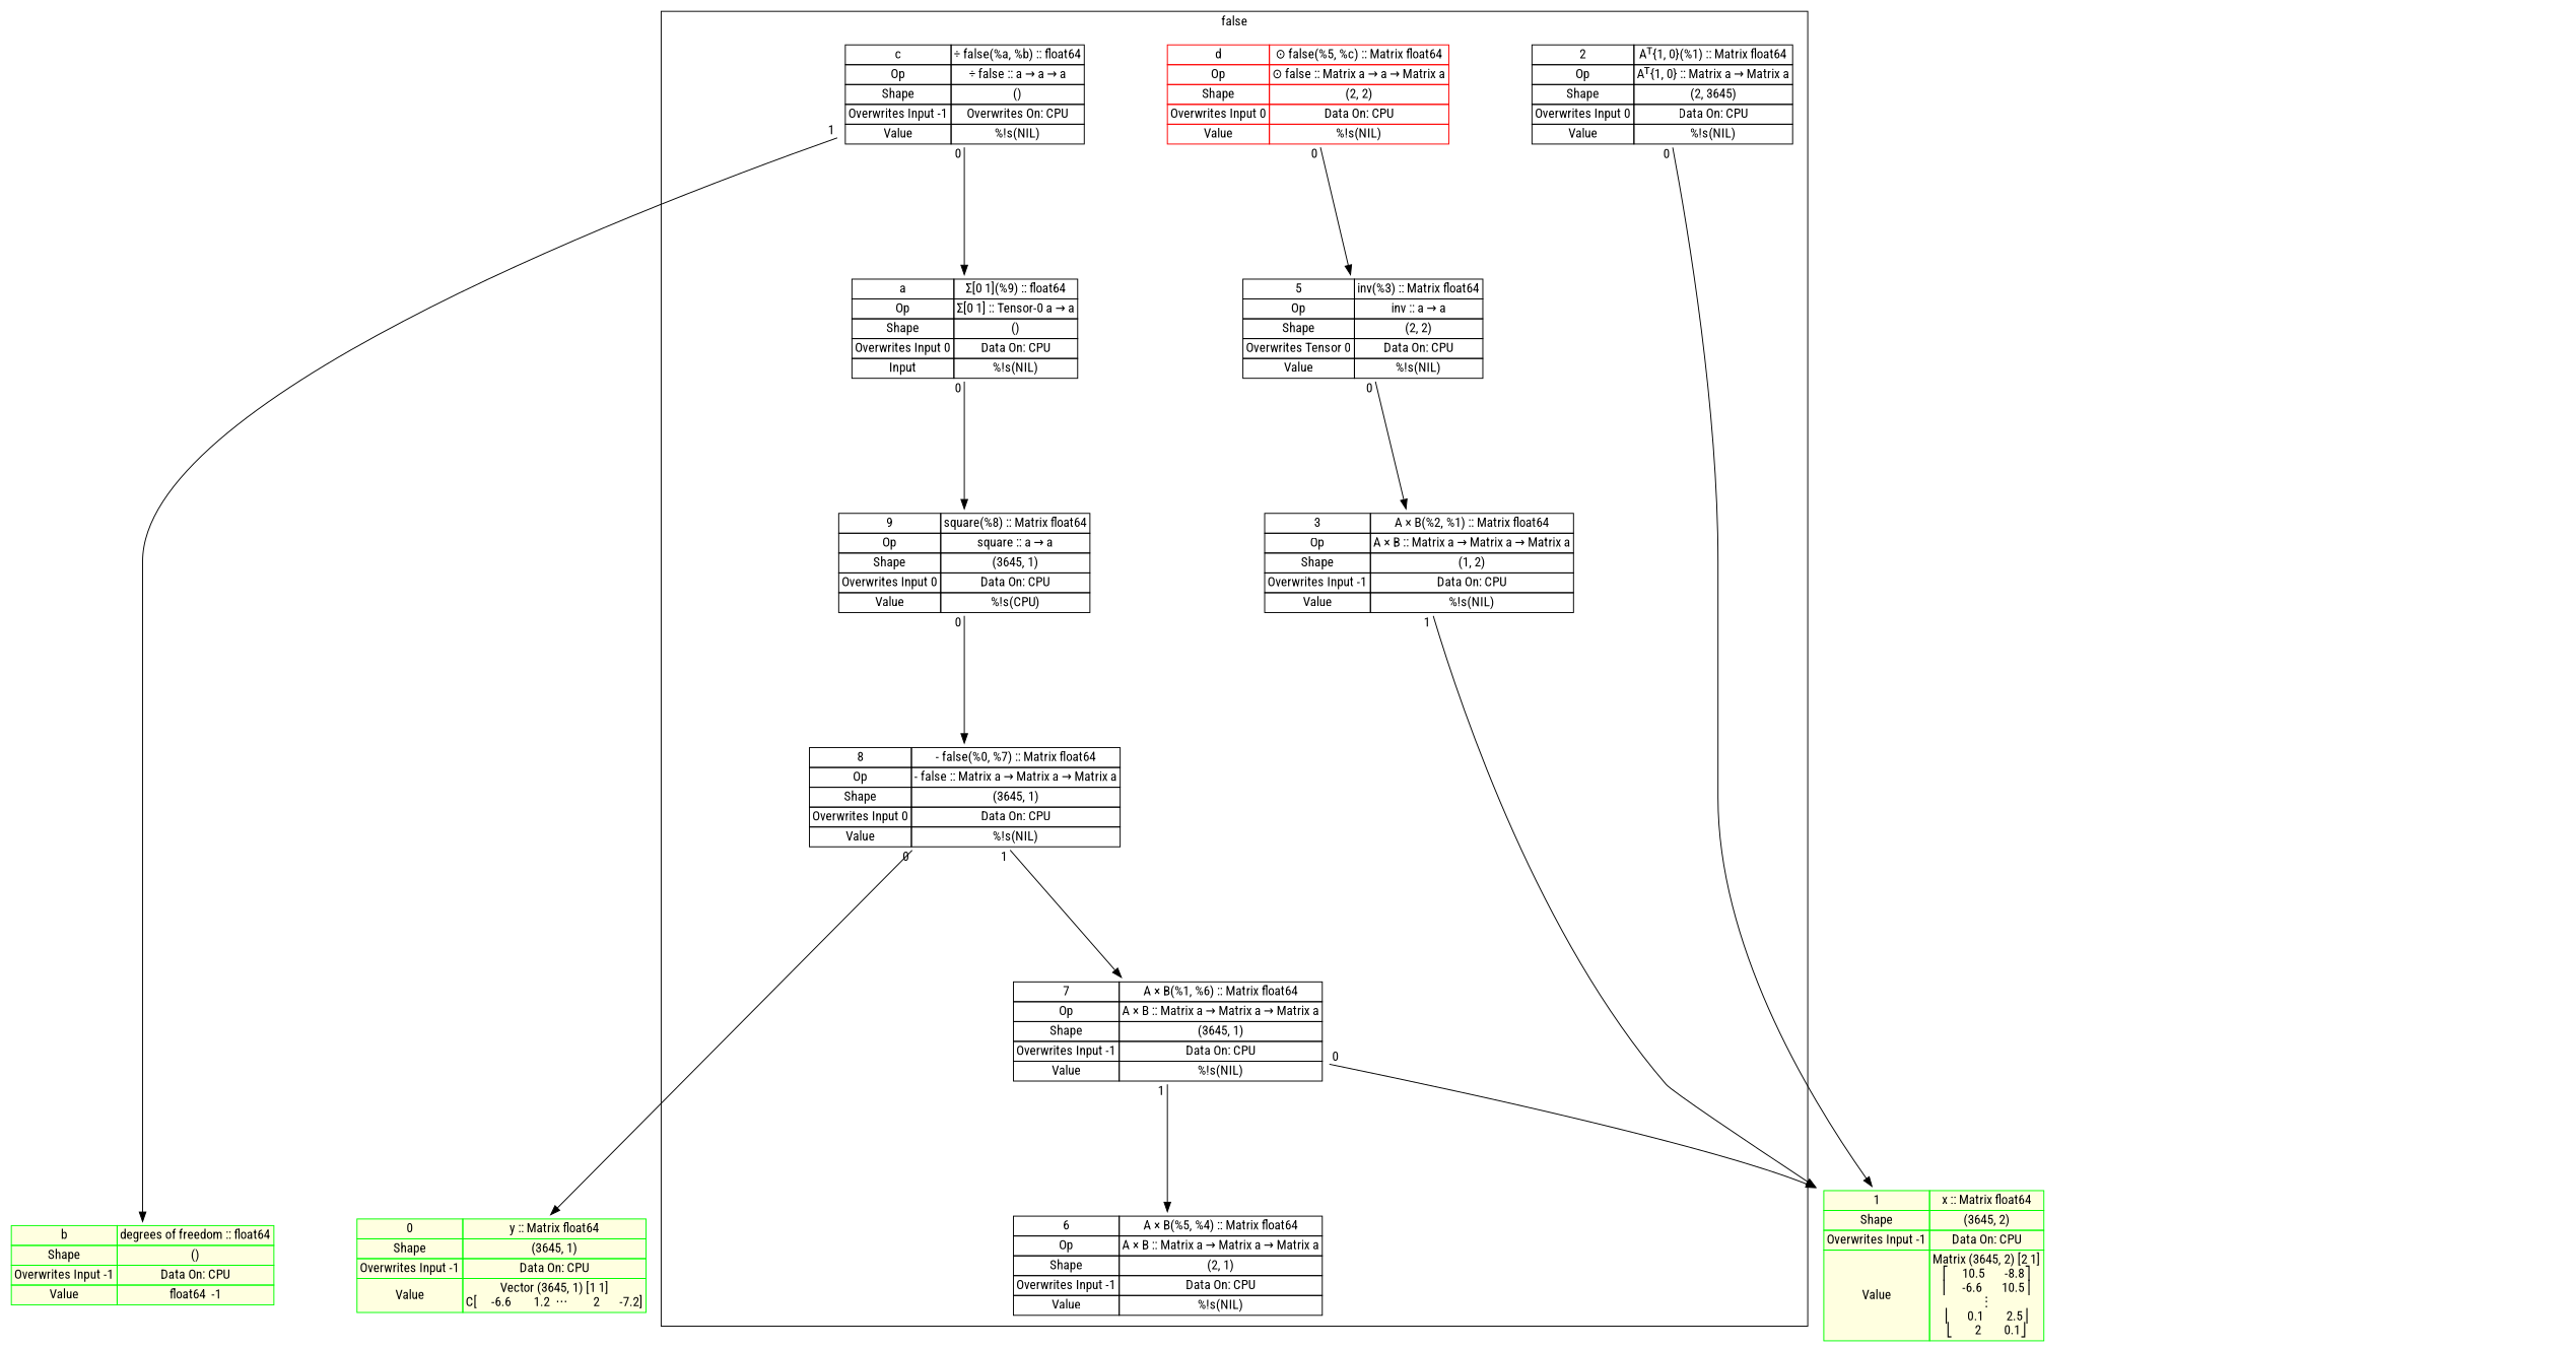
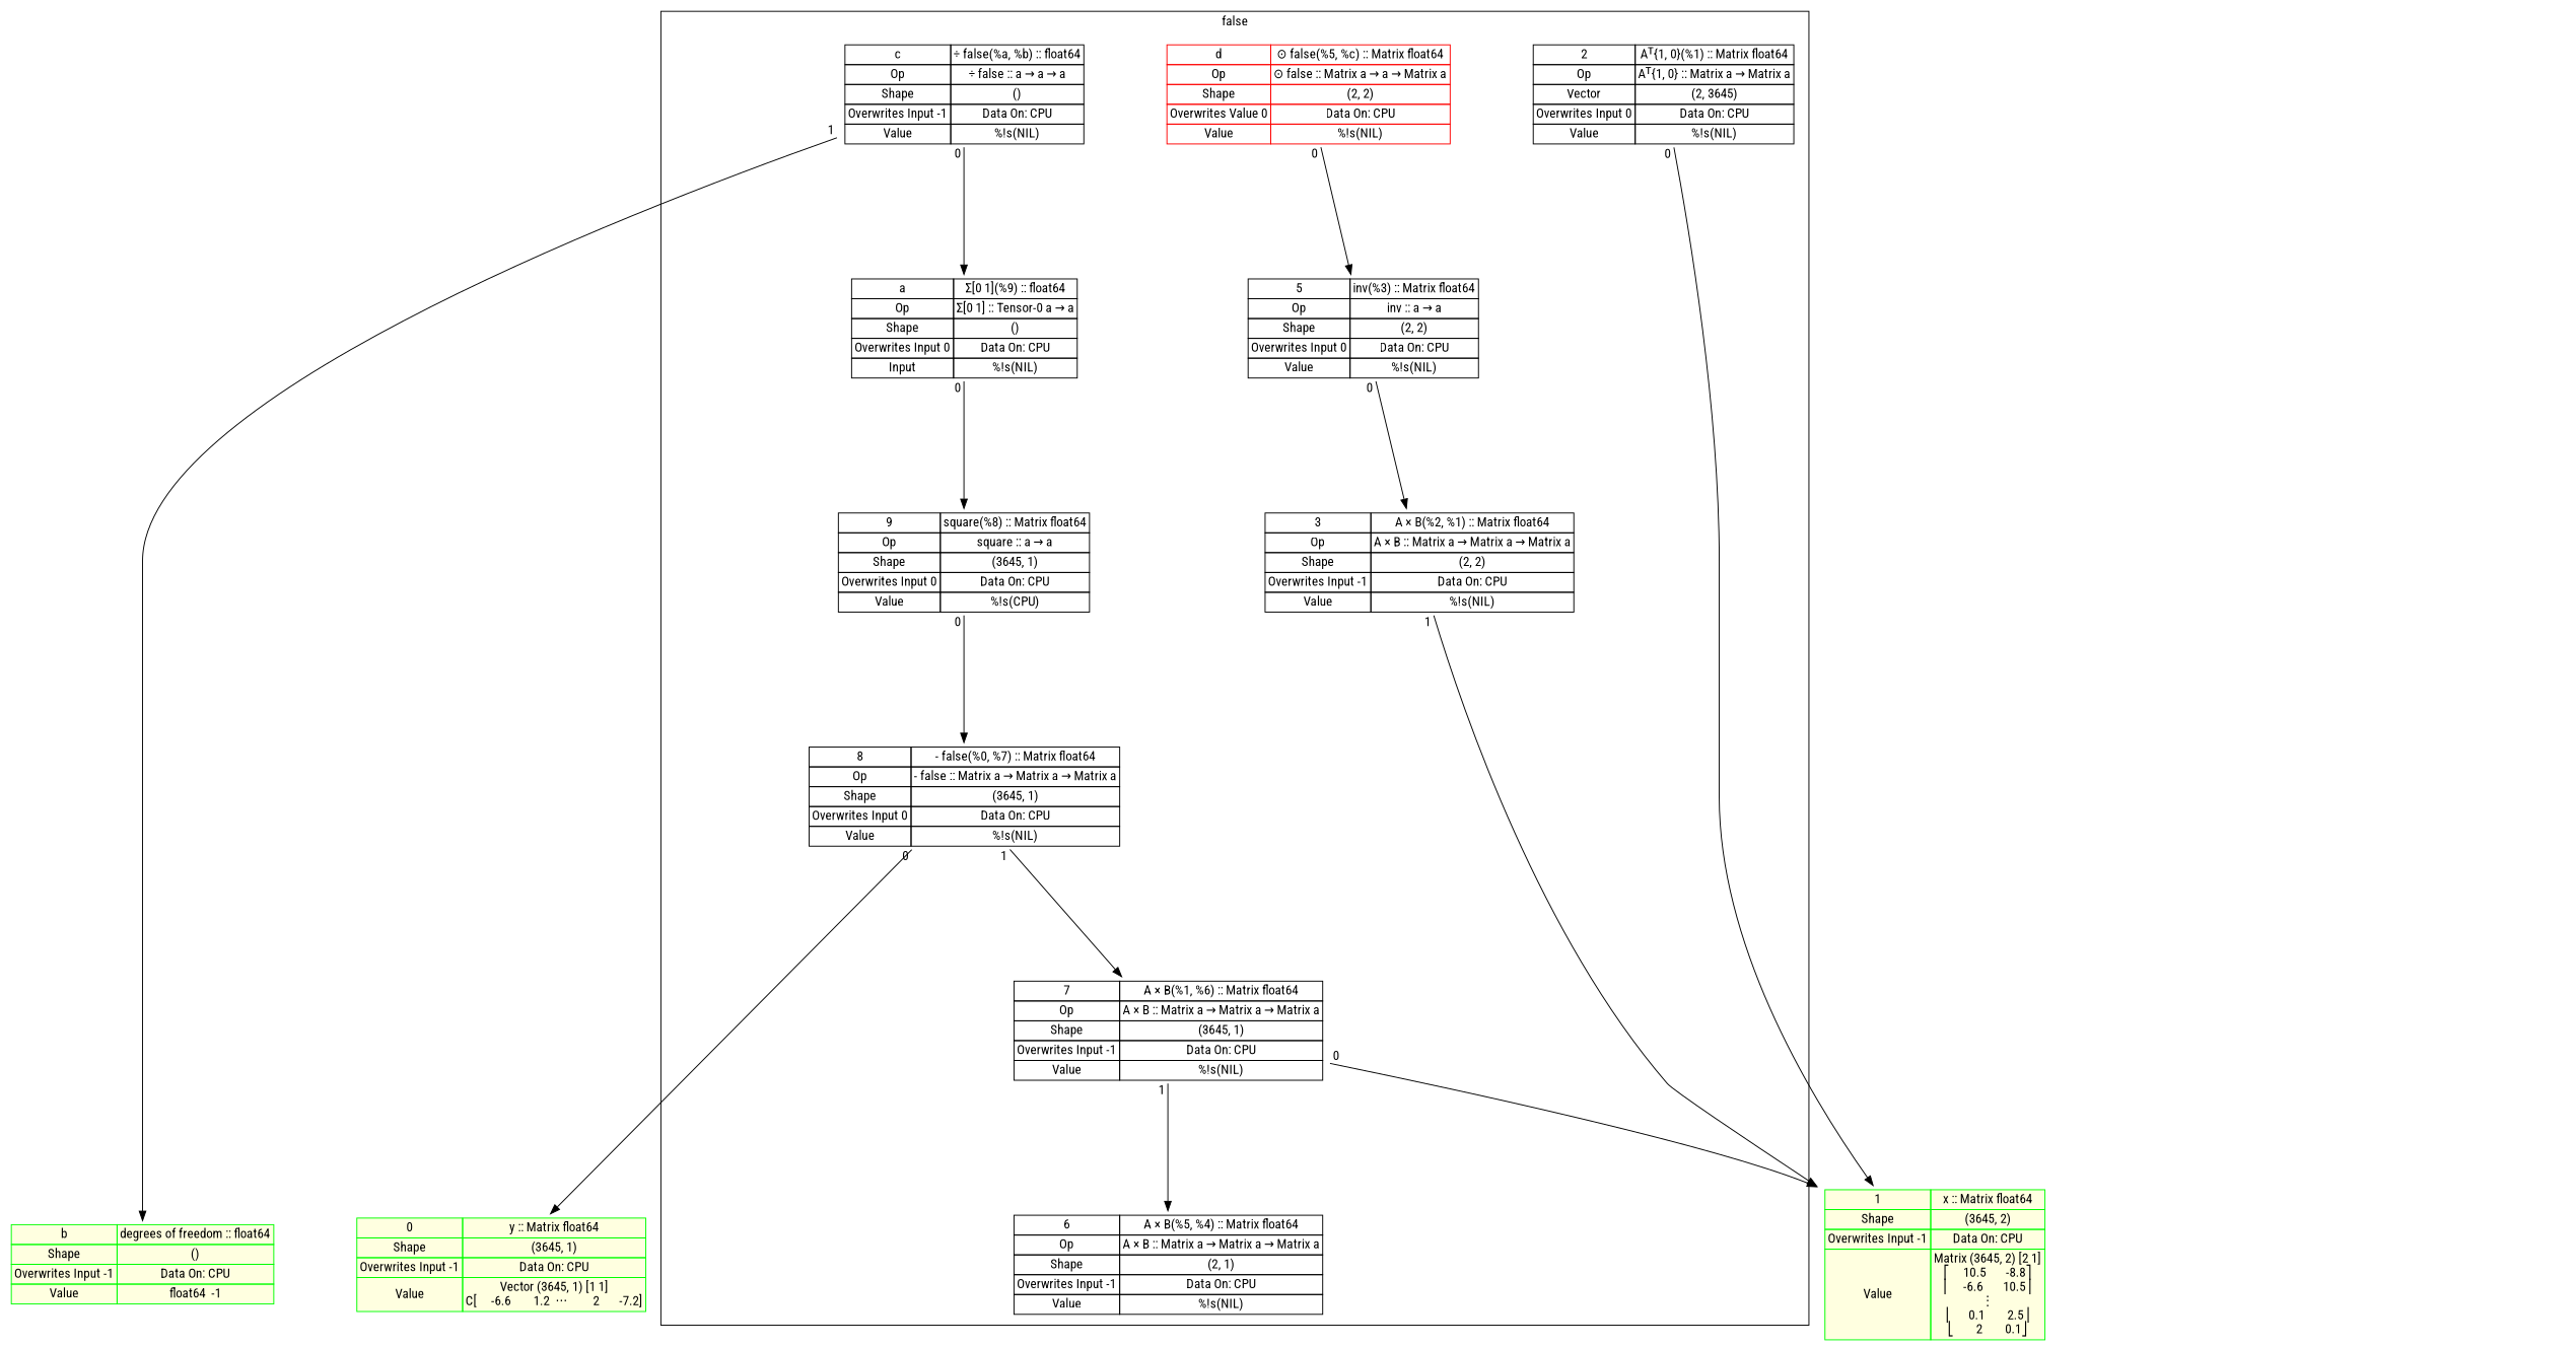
  digraph {
    fontname="Roboto Condensed"
    nodesep=1
    rankdir=TB
    ranksep="1.5 equally"
    node [fontname="Roboto Condensed" shape=none]
    edge [fontname="Roboto Condensed" labelfloat=false taillabel=" 0 "]
-   n1 [label=< <TABLE BORDER="0" CELLBORDER="1" CELLSPACING="0" PORT="anchor" >  <TR><TD>2</TD><TD>Aᵀ{1, 0}(%1) :: Matrix float64</TD></TR> <TR><TD>Op</TD><TD>Aᵀ{1, 0} :: Matrix a → Matrix a</TD></TR> <TR><TD>Shape</TD><TD>(2, 3645)</TD></TR> <TR><TD>Overwrites Input 0</TD><TD>Data On: CPU</TD></TR>  <TR><TD>Value</TD><TD>%!s(NIL)</TD></TR>   </TABLE> >]
-   n2 [label=< <TABLE BORDER="0" CELLBORDER="1" CELLSPACING="0" PORT="anchor" >  <TR><TD>3</TD><TD>A × B(%2, %1) :: Matrix float64</TD></TR> <TR><TD>Op</TD><TD>A × B :: Matrix a → Matrix a → Matrix a</TD></TR> <TR><TD>Shape</TD><TD>(1, 2)</TD></TR> <TR><TD>Overwrites Input -1</TD><TD>Data On: CPU</TD></TR>  <TR><TD>Value</TD><TD>%!s(NIL)</TD></TR>   </TABLE> >]
-   n3 [label=< <TABLE BORDER="0" CELLBORDER="1" CELLSPACING="0" PORT="anchor" >  <TR><TD>5</TD><TD>inv(%3) :: Matrix float64</TD></TR> <TR><TD>Op</TD><TD>inv :: a → a</TD></TR> <TR><TD>Shape</TD><TD>(2, 2)</TD></TR> <TR><TD>Overwrites Tensor 0</TD><TD>Data On: CPU</TD></TR>  <TR><TD>Value</TD><TD>%!s(NIL)</TD></TR>   </TABLE> >]
+   n1 [label=< <TABLE BORDER="0" CELLBORDER="1" CELLSPACING="0" PORT="anchor" >  <TR><TD>2</TD><TD>Aᵀ{1, 0}(%1) :: Matrix float64</TD></TR> <TR><TD>Op</TD><TD>Aᵀ{1, 0} :: Matrix a → Matrix a</TD></TR> <TR><TD>Vector</TD><TD>(2, 3645)</TD></TR> <TR><TD>Overwrites Input 0</TD><TD>Data On: CPU</TD></TR>  <TR><TD>Value</TD><TD>%!s(NIL)</TD></TR>   </TABLE> >]
+   n2 [label=< <TABLE BORDER="0" CELLBORDER="1" CELLSPACING="0" PORT="anchor" >  <TR><TD>3</TD><TD>A × B(%2, %1) :: Matrix float64</TD></TR> <TR><TD>Op</TD><TD>A × B :: Matrix a → Matrix a → Matrix a</TD></TR> <TR><TD>Shape</TD><TD>(2, 2)</TD></TR> <TR><TD>Overwrites Input -1</TD><TD>Data On: CPU</TD></TR>  <TR><TD>Value</TD><TD>%!s(NIL)</TD></TR>   </TABLE> >]
+   n3 [label=< <TABLE BORDER="0" CELLBORDER="1" CELLSPACING="0" PORT="anchor" >  <TR><TD>5</TD><TD>inv(%3) :: Matrix float64</TD></TR> <TR><TD>Op</TD><TD>inv :: a → a</TD></TR> <TR><TD>Shape</TD><TD>(2, 2)</TD></TR> <TR><TD>Overwrites Input 0</TD><TD>Data On: CPU</TD></TR>  <TR><TD>Value</TD><TD>%!s(NIL)</TD></TR>   </TABLE> >]
    n4 [label=< <TABLE BORDER="0" CELLBORDER="1" CELLSPACING="0" PORT="anchor" >  <TR><TD>6</TD><TD>A × B(%5, %4) :: Matrix float64</TD></TR> <TR><TD>Op</TD><TD>A × B :: Matrix a → Matrix a → Matrix a</TD></TR> <TR><TD>Shape</TD><TD>(2, 1)</TD></TR> <TR><TD>Overwrites Input -1</TD><TD>Data On: CPU</TD></TR>  <TR><TD>Value</TD><TD>%!s(NIL)</TD></TR>   </TABLE> >]
    n5 [label=< <TABLE BORDER="0" CELLBORDER="1" CELLSPACING="0" PORT="anchor" >  <TR><TD>7</TD><TD>A × B(%1, %6) :: Matrix float64</TD></TR> <TR><TD>Op</TD><TD>A × B :: Matrix a → Matrix a → Matrix a</TD></TR> <TR><TD>Shape</TD><TD>(3645, 1)</TD></TR> <TR><TD>Overwrites Input -1</TD><TD>Data On: CPU</TD></TR>  <TR><TD>Value</TD><TD>%!s(NIL)</TD></TR>   </TABLE> >]
    n6 [label=< <TABLE BORDER="0" CELLBORDER="1" CELLSPACING="0" PORT="anchor" >  <TR><TD>8</TD><TD>- false(%0, %7) :: Matrix float64</TD></TR> <TR><TD>Op</TD><TD>- false :: Matrix a → Matrix a → Matrix a</TD></TR> <TR><TD>Shape</TD><TD>(3645, 1)</TD></TR> <TR><TD>Overwrites Input 0</TD><TD>Data On: CPU</TD></TR>  <TR><TD>Value</TD><TD>%!s(NIL)</TD></TR>   </TABLE> >]
    n7 [label=< <TABLE BORDER="0" CELLBORDER="1" CELLSPACING="0" PORT="anchor" >  <TR><TD>9</TD><TD>square(%8) :: Matrix float64</TD></TR> <TR><TD>Op</TD><TD>square :: a → a</TD></TR> <TR><TD>Shape</TD><TD>(3645, 1)</TD></TR> <TR><TD>Overwrites Input 0</TD><TD>Data On: CPU</TD></TR>  <TR><TD>Value</TD><TD>%!s(CPU)</TD></TR>   </TABLE> >]
    n8 [label=< <TABLE BORDER="0" CELLBORDER="1" CELLSPACING="0" PORT="anchor" >  <TR><TD>a</TD><TD>Σ[0 1](%9) :: float64</TD></TR> <TR><TD>Op</TD><TD>Σ[0 1] :: Tensor-0 a → a</TD></TR> <TR><TD>Shape</TD><TD>()</TD></TR> <TR><TD>Overwrites Input 0</TD><TD>Data On: CPU</TD></TR>  <TR><TD>Input</TD><TD>%!s(NIL)</TD></TR>   </TABLE> >]
-   n9 [label=< <TABLE BORDER="0" CELLBORDER="1" CELLSPACING="0" PORT="anchor" >  <TR><TD>c</TD><TD>÷ false(%a, %b) :: float64</TD></TR> <TR><TD>Op</TD><TD>÷ false :: a → a → a</TD></TR> <TR><TD>Shape</TD><TD>()</TD></TR> <TR><TD>Overwrites Input -1</TD><TD>Overwrites On: CPU</TD></TR>  <TR><TD>Value</TD><TD>%!s(NIL)</TD></TR>   </TABLE> >]
-   n10 [label=< <TABLE BORDER="0" CELLBORDER="1" CELLSPACING="0" PORT="anchor"  COLOR="#FF0000;" >  <TR><TD>d</TD><TD>⊙ false(%5, %c) :: Matrix float64</TD></TR> <TR><TD>Op</TD><TD>⊙ false :: Matrix a → a → Matrix a</TD></TR> <TR><TD>Shape</TD><TD>(2, 2)</TD></TR> <TR><TD>Overwrites Input 0</TD><TD>Data On: CPU</TD></TR>  <TR><TD>Value</TD><TD>%!s(NIL)</TD></TR>   </TABLE> >]
+   n9 [label=< <TABLE BORDER="0" CELLBORDER="1" CELLSPACING="0" PORT="anchor" >  <TR><TD>c</TD><TD>÷ false(%a, %b) :: float64</TD></TR> <TR><TD>Op</TD><TD>÷ false :: a → a → a</TD></TR> <TR><TD>Shape</TD><TD>()</TD></TR> <TR><TD>Overwrites Input -1</TD><TD>Data On: CPU</TD></TR>  <TR><TD>Value</TD><TD>%!s(NIL)</TD></TR>   </TABLE> >]
+   n10 [label=< <TABLE BORDER="0" CELLBORDER="1" CELLSPACING="0" PORT="anchor"  COLOR="#FF0000;" >  <TR><TD>d</TD><TD>⊙ false(%5, %c) :: Matrix float64</TD></TR> <TR><TD>Op</TD><TD>⊙ false :: Matrix a → a → Matrix a</TD></TR> <TR><TD>Shape</TD><TD>(2, 2)</TD></TR> <TR><TD>Overwrites Value 0</TD><TD>Data On: CPU</TD></TR>  <TR><TD>Value</TD><TD>%!s(NIL)</TD></TR>   </TABLE> >]
    insideExprG [style=invis shape=""]
    n12 [label=< <TABLE BORDER="0" CELLBORDER="1" CELLSPACING="0" PORT="anchor"  COLOR="#00FF00;" BGCOLOR="lightyellow">  <TR><TD>1</TD><TD>x :: Matrix float64</TD></TR>  <TR><TD>Shape</TD><TD>(3645, 2)</TD></TR> <TR><TD>Overwrites Input -1</TD><TD>Data On: CPU</TD></TR>  <TR><TD>Value</TD><TD>Matrix (3645, 2) [2 1]<BR />⎡     10.5       -8.8⎤<BR />⎢     -6.6       10.5⎥<BR />  ⋮  <BR />⎢      0.1        2.5⎥<BR />⎣        2        0.1⎦<BR /></TD></TR>   </TABLE> >]
    n13 [label=< <TABLE BORDER="0" CELLBORDER="1" CELLSPACING="0" PORT="anchor"  COLOR="#00FF00;" BGCOLOR="lightyellow">  <TR><TD>0</TD><TD>y :: Matrix float64</TD></TR>  <TR><TD>Shape</TD><TD>(3645, 1)</TD></TR> <TR><TD>Overwrites Input -1</TD><TD>Data On: CPU</TD></TR>  <TR><TD>Value</TD><TD>Vector (3645, 1) [1 1]<BR />C[     -6.6        1.2  ⋯         2       -7.2]</TD></TR>   </TABLE> >]
    n14 [label=< <TABLE BORDER="0" CELLBORDER="1" CELLSPACING="0" PORT="anchor"  COLOR="#00FF00;" BGCOLOR="lightyellow">  <TR><TD>b</TD><TD>degrees of freedom :: float64</TD></TR>  <TR><TD>Shape</TD><TD>()</TD></TR> <TR><TD>Overwrites Input -1</TD><TD>Data On: CPU</TD></TR>  <TR><TD>Value</TD><TD>float64  -1</TD></TR>   </TABLE> >]
    insideInputs [style=invis shape=""]
    outsideRoot [style=invis shape=""]
    outsideExprG [style=invis shape=""]
    subgraph cluster_1 {
      label=false
      n1
      n2
      n3
      n4
      n5
      n6
      n7
      n8
      n9
      n10
      insideExprG
    }
    subgraph sub_2 {
      rank=max
      subgraph cluster_3 {
        label=inputs
        rank=max
        n12
        n13
        n14
        insideInputs
      }
    }
    subgraph sub_4 {
      outsideRoot
      outsideExprG
    }
    n1 -> n12 [headport="Node_0xc00047e8c0:anchor" tailport="Node_0xc00047ea80:anchor"]
    n2 -> n12 [headport="Node_0xc00047e8c0:anchor" taillabel=" 1 " tailport="Node_0xc00047eb60:anchor"]
    n3 -> n2 [headport="Node_0xc00047eb60:anchor" tailport="Node_0xc00047ed20:anchor"]
    n5 -> n4 [headport="Node_0xc00047ee00:anchor" taillabel=" 1 " tailport="Node_0xc00047eee0:anchor"]
    n5 -> n12 [headport="Node_0xc00047e8c0:anchor" tailport="Node_0xc00047eee0:anchor"]
    n6 -> n5 [headport="Node_0xc00047eee0:anchor" taillabel=" 1 " tailport="Node_0xc00047efc0:anchor"]
    n6 -> n13 [headport="Node_0xc00047e540:anchor" tailport="Node_0xc00047efc0:anchor"]
    n7 -> n6 [headport="Node_0xc00047efc0:anchor" tailport="Node_0xc00047f260:anchor"]
    n8 -> n7 [headport="Node_0xc00047f260:anchor" tailport="Node_0xc00047f340:anchor"]
    n9 -> n8 [headport="Node_0xc00047f340:anchor" tailport="Node_0xc00047f500:anchor"]
    n9 -> n14 [headport="Node_0xc00047f420:anchor" taillabel=" 1 " tailport="Node_0xc00047f500:anchor"]
    n10 -> n3 [headport="Node_0xc00047ed20:anchor" tailport="Node_0xc00047f5e0:anchor"]
    insideInputs -> insideExprG [constraint=false style=invis weight=999 labelfloat="" taillabel=""]
    outsideRoot -> insideInputs [constraint=false style=invis weight=999 labelfloat="" taillabel=""]
    outsideRoot -> outsideExprG [constraint=false style=invis weight=999 labelfloat="" taillabel=""]
    outsideExprG -> insideExprG [constraint=false style=invis weight=999 labelfloat="" taillabel=""]
  }
